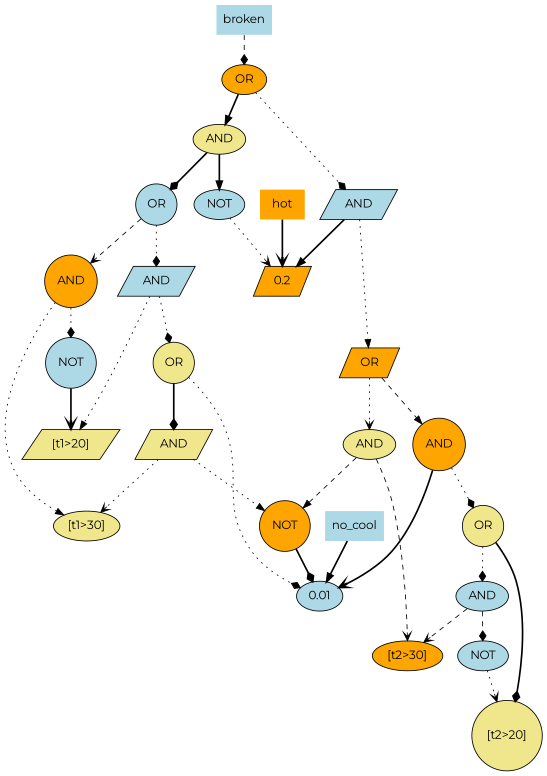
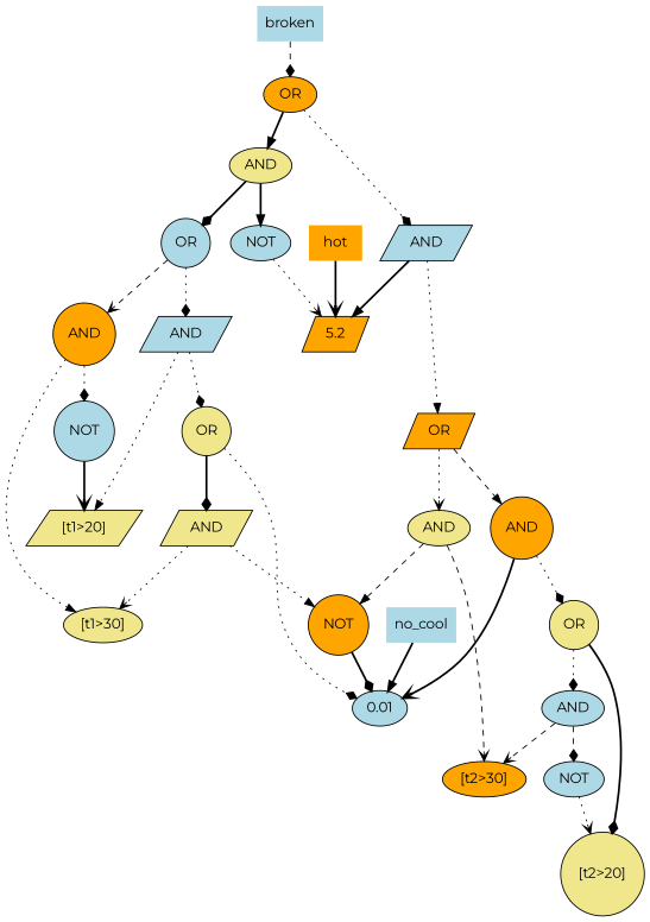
  digraph {
    fontname=Montserrat
    node [fillcolor=lightblue fontname=Montserrat shape=ellipse style=filled]
    edge [arrowhead=diamond fontname=Montserrat style=dotted]
    n1 [fillcolor=khaki label="[t1>20]" shape=parallelogram]
    n2 [fillcolor=khaki label="[t1>30]"]
    n3 [fillcolor=khaki label=AND shape=parallelogram]
    n4 [fillcolor=orange label=NOT shape=circle]
    n5 [label=0.01]
    n6 [fillcolor=khaki label=OR shape=circle]
    n7 [label=AND shape=parallelogram]
    n8 [fillcolor=orange label=AND shape=circle]
    n9 [label=NOT shape=circle]
    n10 [label=OR shape=circle]
    n11 [fillcolor=khaki label=AND]
    n12 [label=NOT]
-   n13 [fillcolor=orange label=0.2 shape=parallelogram]
+   n13 [fillcolor=orange label=5.2 shape=parallelogram]
    n14 [fillcolor=orange label="[t2>30]"]
    n15 [fillcolor=khaki label="[t2>20]" shape=circle]
    n16 [label=AND]
    n17 [label=NOT]
    n18 [fillcolor=khaki label=OR shape=circle]
    n19 [fillcolor=orange label=AND shape=circle]
    n20 [fillcolor=khaki label=AND]
    n21 [fillcolor=orange label=OR shape=parallelogram]
    n22 [label=AND shape=parallelogram]
    n23 [fillcolor=orange label=OR]
    n24 [label=broken shape=plaintext]
    n25 [label=no_cool shape=plaintext]
    n26 [fillcolor=orange label=hot shape=plaintext]
    n3 -> n2 [arrowhead=vee]
    n3 -> n4 [arrowhead=normal]
    n4 -> n5 [style=bold]
    n6 -> n3 [style=bold]
    n6 -> n5
    n7 -> n1 [arrowhead=normal]
    n7 -> n6
    n8 -> n2 [arrowhead=normal]
    n8 -> n9
    n9 -> n1 [arrowhead=vee style=bold]
    n10 -> n7
    n10 -> n8 [arrowhead=vee style=dashed]
    n11 -> n10 [style=bold]
    n11 -> n12 [arrowhead=normal style=bold]
    n12 -> n13 [arrowhead=vee]
    n16 -> n14 [arrowhead=vee style=dashed]
    n16 -> n17 [style=dashed]
    n17 -> n15 [arrowhead=vee]
    n18 -> n15 [style=bold]
    n18 -> n16
    n19 -> n5 [arrowhead=vee style=bold]
    n19 -> n18
    n20 -> n4 [arrowhead=normal style=dashed]
    n20 -> n14 [arrowhead=vee style=dashed]
    n21 -> n19 [arrowhead=normal style=dashed]
    n21 -> n20 [arrowhead=vee]
    n22 -> n13 [arrowhead=normal style=bold]
    n22 -> n21 [arrowhead=normal]
    n23 -> n11 [arrowhead=normal style=bold]
    n23 -> n22
    n24 -> n23 [style=dashed]
    n25 -> n5 [arrowhead=normal style=bold]
    n26 -> n13 [arrowhead=vee style=bold]
  }
